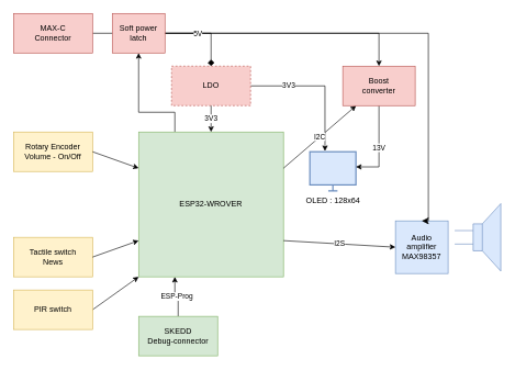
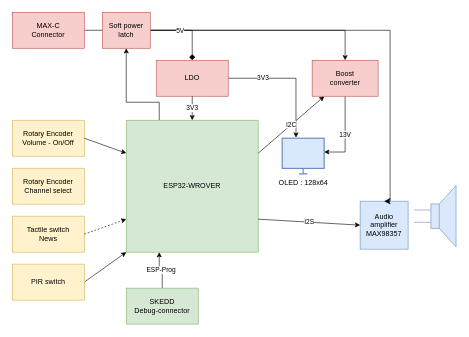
  <mxCell id="0" />
  <mxCell id="1" parent="0" />
  <mxCell id="2" value="ESP-Prog" style="edgeStyle=orthogonalEdgeStyle;rounded=0;orthogonalLoop=1;jettySize=auto;html=1;exitX=0.25;exitY=1;exitDx=0;exitDy=0;entryX=0.5;entryY=0;entryDx=0;entryDy=0;startArrow=classic;startFill=1;endArrow=none;endFill=0;" edge="1" parent="1" source="4" target="23"><mxGeometry relative="1" as="geometry" /></mxCell>
  <mxCell id="3" style="edgeStyle=orthogonalEdgeStyle;rounded=0;orthogonalLoop=1;jettySize=auto;html=1;exitX=0.25;exitY=0;exitDx=0;exitDy=0;entryX=0.5;entryY=1;entryDx=0;entryDy=0;" edge="1" parent="1" source="4" target="28"><mxGeometry relative="1" as="geometry"><Array as="points"><mxPoint x="265" y="170" /><mxPoint x="210" y="170" /></Array></mxGeometry></mxCell>
  <mxCell id="4" value="ESP32-WROVER" style="whiteSpace=wrap;html=1;aspect=fixed;fillColor=#d5e8d4;strokeColor=#82b366;" vertex="1" parent="1"><mxGeometry x="210" y="200" width="220" height="220" as="geometry" /></mxCell>
  <mxCell id="5" value="Rotary Encoder&lt;br&gt;Volume - On/Off" style="rounded=0;whiteSpace=wrap;html=1;fillColor=#fff2cc;strokeColor=#d6b656;" vertex="1" parent="1"><mxGeometry x="20" y="200" width="120" height="60" as="geometry" /></mxCell>
+ <mxCell id="6" value="Rotary Encoder&lt;br&gt;Channel select" style="rounded=0;whiteSpace=wrap;html=1;fillColor=#fff2cc;strokeColor=#d6b656;" vertex="1" parent="1"><mxGeometry x="20" y="280" width="120" height="60" as="geometry" /></mxCell>
  <mxCell id="7" value="Tactile switch&lt;br&gt;News" style="rounded=0;whiteSpace=wrap;html=1;fillColor=#fff2cc;strokeColor=#d6b656;" vertex="1" parent="1"><mxGeometry x="20" y="360" width="120" height="60" as="geometry" /></mxCell>
  <mxCell id="8" value="3V3" style="edgeStyle=orthogonalEdgeStyle;rounded=0;orthogonalLoop=1;jettySize=auto;html=1;exitX=1;exitY=0.5;exitDx=0;exitDy=0;entryX=0.329;entryY=-0.017;entryDx=0;entryDy=0;entryPerimeter=0;" edge="1" parent="1" source="9" target="21"><mxGeometry x="-0.452" relative="1" as="geometry"><Array as="points"><mxPoint x="493" y="130" /></Array><mxPoint as="offset" /></mxGeometry></mxCell>
- <mxCell id="9" value="LDO" style="rounded=0;whiteSpace=wrap;html=1;fillColor=#f8cecc;strokeColor=#b85450;dashed=1;" vertex="1" parent="1"><mxGeometry x="260" y="100" width="120" height="60" as="geometry" /></mxCell>
+ <mxCell id="9" value="LDO" style="rounded=0;whiteSpace=wrap;html=1;fillColor=#f8cecc;strokeColor=#b85450;" vertex="1" parent="1"><mxGeometry x="260" y="100" width="120" height="60" as="geometry" /></mxCell>
  <mxCell id="10" value="Audio amplifier&lt;br&gt;MAX98357" style="whiteSpace=wrap;html=1;aspect=fixed;fillColor=#dae8fc;strokeColor=#6c8ebf;" vertex="1" parent="1"><mxGeometry x="600" y="335" width="80" height="80" as="geometry" /></mxCell>
  <mxCell id="11" value="" style="pointerEvents=1;verticalLabelPosition=bottom;shadow=0;dashed=0;align=center;html=1;verticalAlign=top;shape=mxgraph.electrical.electro-mechanical.loudspeaker;fillColor=#dae8fc;strokeColor=#6c8ebf;" vertex="1" parent="1"><mxGeometry x="690" y="308.75" width="70" height="102.5" as="geometry" /></mxCell>
  <mxCell id="12" style="edgeStyle=orthogonalEdgeStyle;rounded=0;orthogonalLoop=1;jettySize=auto;html=1;exitX=1;exitY=0.5;exitDx=0;exitDy=0;" edge="1" parent="1" source="13" target="25"><mxGeometry relative="1" as="geometry" /></mxCell>
  <mxCell id="13" value="MAX-C&lt;br&gt;Connector" style="rounded=0;whiteSpace=wrap;html=1;fillColor=#f8cecc;strokeColor=#b85450;" vertex="1" parent="1"><mxGeometry x="20" y="20" width="120" height="60" as="geometry" /></mxCell>
  <mxCell id="14" value="3V3" style="endArrow=classic;html=1;rounded=0;exitX=0.5;exitY=1;exitDx=0;exitDy=0;" edge="1" parent="1" source="9" target="4"><mxGeometry width="50" height="50" relative="1" as="geometry"><mxPoint x="340" y="420" as="sourcePoint" /><mxPoint x="390" y="370" as="targetPoint" /></mxGeometry></mxCell>
  <mxCell id="15" value="" style="edgeStyle=elbowEdgeStyle;elbow=horizontal;endArrow=diamond;html=1;curved=0;rounded=0;endSize=8;startSize=8;entryX=0.5;entryY=0;entryDx=0;entryDy=0;exitX=1;exitY=0.5;exitDx=0;exitDy=0;" edge="1" parent="1" source="28" target="9"><mxGeometry width="50" height="50" relative="1" as="geometry"><mxPoint x="120" y="170" as="sourcePoint" /><mxPoint x="170" y="120" as="targetPoint" /><Array as="points"><mxPoint x="320" y="70" /><mxPoint x="320" y="70" /></Array></mxGeometry></mxCell>
  <mxCell id="16" value="" style="edgeStyle=elbowEdgeStyle;elbow=horizontal;endArrow=classic;html=1;curved=0;rounded=0;endSize=8;startSize=8;entryX=0.5;entryY=0;entryDx=0;entryDy=0;exitX=1;exitY=0.5;exitDx=0;exitDy=0;" edge="1" parent="1" source="28" target="10"><mxGeometry width="50" height="50" relative="1" as="geometry"><mxPoint x="150" y="60" as="sourcePoint" /><mxPoint x="270" y="140" as="targetPoint" /><Array as="points"><mxPoint x="650" y="180" /><mxPoint x="540" y="120" /></Array></mxGeometry></mxCell>
  <mxCell id="17" value="5V" style="edgeLabel;html=1;align=center;verticalAlign=middle;resizable=0;points=[];" vertex="1" connectable="0" parent="16"><mxGeometry x="-0.298" y="-5" relative="1" as="geometry"><mxPoint x="-195" y="-5" as="offset" /></mxGeometry></mxCell>
  <mxCell id="18" value="" style="endArrow=classic;html=1;rounded=0;entryX=0;entryY=0.25;entryDx=0;entryDy=0;exitX=1;exitY=0.5;exitDx=0;exitDy=0;" edge="1" parent="1" source="5" target="4"><mxGeometry width="50" height="50" relative="1" as="geometry"><mxPoint x="-120" y="290" as="sourcePoint" /><mxPoint x="-70" y="240" as="targetPoint" /></mxGeometry></mxCell>
- <mxCell id="19" value="" style="endArrow=classic;html=1;rounded=0;entryX=0;entryY=0.75;entryDx=0;entryDy=0;exitX=1;exitY=0.5;exitDx=0;exitDy=0;" edge="1" parent="1" source="7" target="4"><mxGeometry width="50" height="50" relative="1" as="geometry"><mxPoint x="-80" y="400" as="sourcePoint" /><mxPoint x="-30" y="350" as="targetPoint" /></mxGeometry></mxCell>
+ <mxCell id="19" value="" style="endArrow=classic;html=1;rounded=0;entryX=0;entryY=0.75;entryDx=0;entryDy=0;exitX=1;exitY=0.5;exitDx=0;exitDy=0;dashed=1;" edge="1" parent="1" source="7" target="4"><mxGeometry width="50" height="50" relative="1" as="geometry"><mxPoint x="-80" y="400" as="sourcePoint" /><mxPoint x="-30" y="350" as="targetPoint" /></mxGeometry></mxCell>
  <mxCell id="20" value="I2S" style="endArrow=classic;html=1;rounded=0;exitX=1;exitY=0.75;exitDx=0;exitDy=0;entryX=0;entryY=0.5;entryDx=0;entryDy=0;" edge="1" parent="1" source="4" target="10"><mxGeometry width="50" height="50" relative="1" as="geometry"><mxPoint x="460" y="180" as="sourcePoint" /><mxPoint x="510" y="130" as="targetPoint" /></mxGeometry></mxCell>
  <mxCell id="21" value="OLED : 128x64" style="html=1;verticalLabelPosition=bottom;align=center;labelBackgroundColor=#ffffff;verticalAlign=top;strokeWidth=2;strokeColor=#6c8ebf;shadow=0;dashed=0;shape=mxgraph.ios7.icons.monitor;fillColor=#dae8fc;" vertex="1" parent="1"><mxGeometry x="470" y="230" width="70" height="59.5" as="geometry" /></mxCell>
  <mxCell id="22" value="I2C" style="endArrow=classic;html=1;rounded=0;exitX=1;exitY=0.25;exitDx=0;exitDy=0;" edge="1" parent="1" source="4" target="25"><mxGeometry width="50" height="50" relative="1" as="geometry"><mxPoint x="450" y="410" as="sourcePoint" /><mxPoint x="500" y="360" as="targetPoint" /></mxGeometry></mxCell>
  <mxCell id="23" value="SKEDD&lt;br&gt;Debug-connector" style="rounded=0;whiteSpace=wrap;html=1;fillColor=#d5e8d4;strokeColor=#82b366;" vertex="1" parent="1"><mxGeometry x="210" y="480" width="120" height="60" as="geometry" /></mxCell>
  <mxCell id="24" value="13V" style="edgeStyle=orthogonalEdgeStyle;rounded=0;orthogonalLoop=1;jettySize=auto;html=1;exitX=0.5;exitY=1;exitDx=0;exitDy=0;entryX=1;entryY=0.387;entryDx=0;entryDy=0;entryPerimeter=0;" edge="1" parent="1" source="25" target="21"><mxGeometry relative="1" as="geometry" /></mxCell>
  <mxCell id="25" value="Boost &lt;br&gt;converter" style="rounded=0;whiteSpace=wrap;html=1;fillColor=#f8cecc;strokeColor=#b85450;" vertex="1" parent="1"><mxGeometry x="520" y="100" width="110" height="60" as="geometry" /></mxCell>
  <mxCell id="26" style="edgeStyle=none;rounded=0;orthogonalLoop=1;jettySize=auto;html=1;exitX=1;exitY=0.5;exitDx=0;exitDy=0;entryX=0;entryY=1;entryDx=0;entryDy=0;" edge="1" parent="1" source="27" target="4"><mxGeometry relative="1" as="geometry" /></mxCell>
  <mxCell id="27" value="PIR switch" style="rounded=0;whiteSpace=wrap;html=1;fillColor=#fff2cc;strokeColor=#d6b656;" vertex="1" parent="1"><mxGeometry x="20" y="440" width="120" height="60" as="geometry" /></mxCell>
  <mxCell id="28" value="Soft power latch" style="rounded=0;whiteSpace=wrap;html=1;fillColor=#f8cecc;strokeColor=#b85450;" vertex="1" parent="1"><mxGeometry x="170" y="20" width="80" height="60" as="geometry" /></mxCell>
